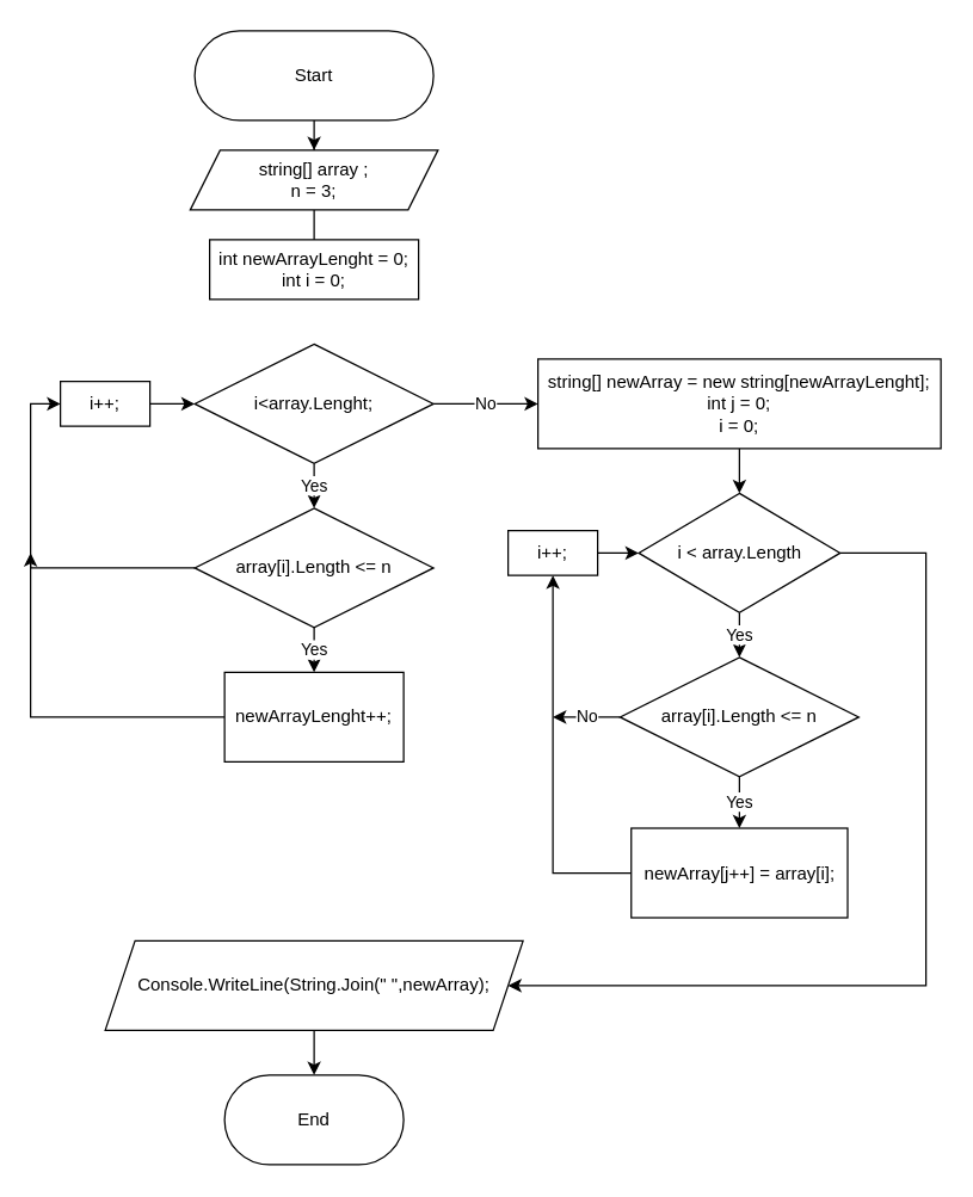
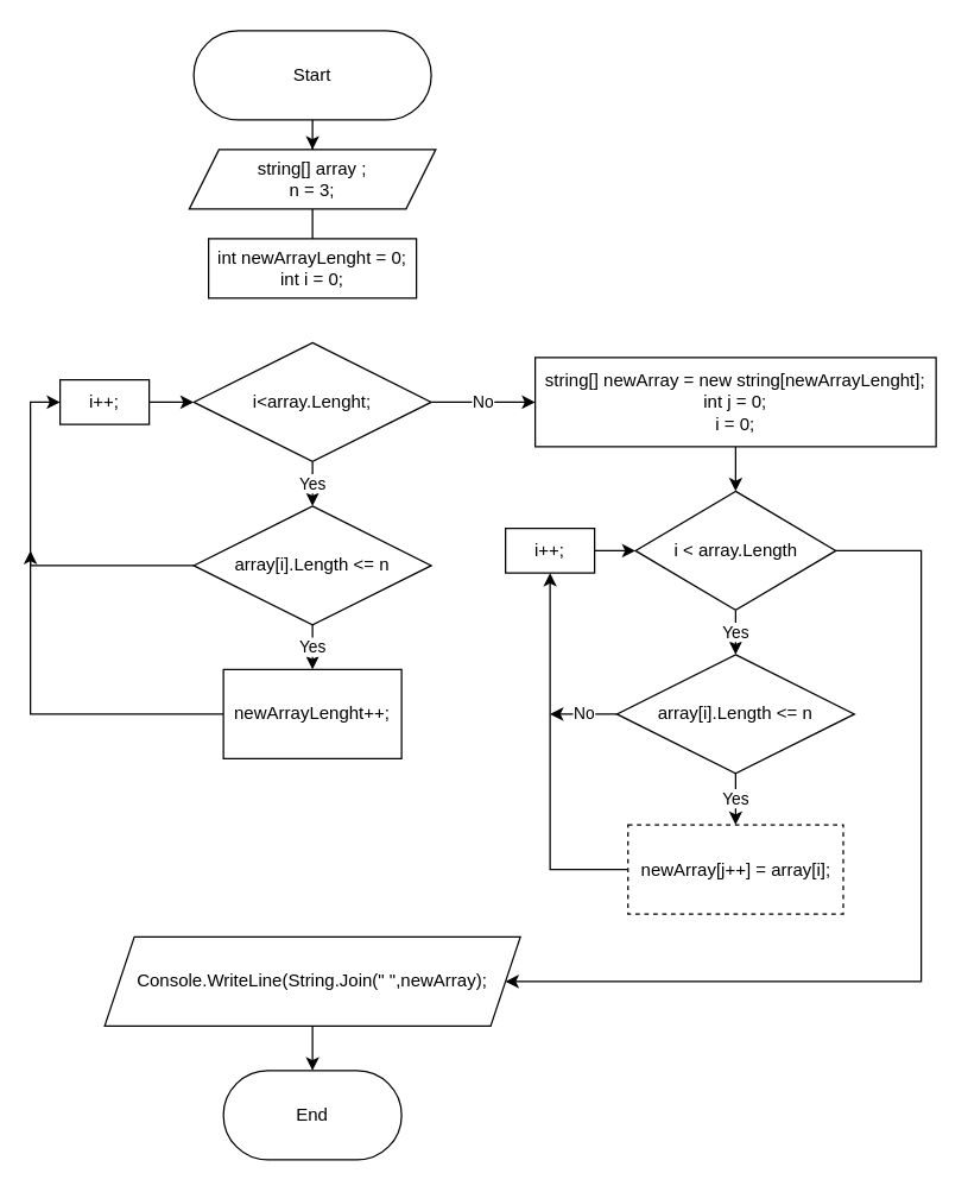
  <mxCell id="0" />
  <mxCell id="1" parent="0" />
  <mxCell id="2" value="" style="edgeStyle=orthogonalEdgeStyle;rounded=0;orthogonalLoop=1;jettySize=auto;html=1;endArrow=none;" edge="1" parent="1" source="3" target="9"><mxGeometry relative="1" as="geometry" /></mxCell>
  <mxCell id="3" value="string[] array ;&lt;br&gt;n = 3;" style="shape=parallelogram;perimeter=parallelogramPerimeter;whiteSpace=wrap;html=1;fixedSize=1;" vertex="1" parent="1"><mxGeometry x="127" y="100" width="166" height="40" as="geometry" /></mxCell>
  <mxCell id="4" value="" style="edgeStyle=orthogonalEdgeStyle;rounded=0;orthogonalLoop=1;jettySize=auto;html=1;" edge="1" parent="1" source="5" target="3"><mxGeometry relative="1" as="geometry" /></mxCell>
  <mxCell id="5" value="Start" style="rounded=1;whiteSpace=wrap;html=1;arcSize=50;" vertex="1" parent="1"><mxGeometry x="130" y="20" width="160" height="60" as="geometry" /></mxCell>
  <mxCell id="6" value="Yes" style="edgeStyle=orthogonalEdgeStyle;rounded=0;orthogonalLoop=1;jettySize=auto;html=1;entryX=0.5;entryY=0;entryDx=0;entryDy=0;" edge="1" parent="1" source="8" target="12"><mxGeometry relative="1" as="geometry"><mxPoint x="210" y="330" as="targetPoint" /><Array as="points"><mxPoint x="210" y="320" /><mxPoint x="210" y="320" /></Array></mxGeometry></mxCell>
  <mxCell id="7" value="No" style="edgeStyle=orthogonalEdgeStyle;rounded=0;orthogonalLoop=1;jettySize=auto;html=1;" edge="1" parent="1" source="8" target="18"><mxGeometry relative="1" as="geometry" /></mxCell>
  <mxCell id="8" value="i&amp;lt;array.Lenght;" style="rhombus;whiteSpace=wrap;html=1;" vertex="1" parent="1"><mxGeometry x="130" y="230" width="160" height="80" as="geometry" /></mxCell>
  <mxCell id="9" value="int newArrayLenght = 0;&lt;br&gt;int i = 0;" style="rounded=0;whiteSpace=wrap;html=1;" vertex="1" parent="1"><mxGeometry x="140" y="160" width="140" height="40" as="geometry" /></mxCell>
  <mxCell id="10" value="Yes" style="edgeStyle=orthogonalEdgeStyle;rounded=0;orthogonalLoop=1;jettySize=auto;html=1;" edge="1" parent="1" source="12" target="14"><mxGeometry relative="1" as="geometry" /></mxCell>
  <mxCell id="11" style="edgeStyle=orthogonalEdgeStyle;rounded=0;orthogonalLoop=1;jettySize=auto;html=1;" edge="1" parent="1" source="12"><mxGeometry relative="1" as="geometry"><mxPoint x="20" y="370" as="targetPoint" /><Array as="points"><mxPoint x="20" y="380" /></Array></mxGeometry></mxCell>
  <mxCell id="12" value="array[i].Length &amp;lt;= n" style="rhombus;whiteSpace=wrap;html=1;" vertex="1" parent="1"><mxGeometry x="130" y="340" width="160" height="80" as="geometry" /></mxCell>
  <mxCell id="13" style="edgeStyle=orthogonalEdgeStyle;rounded=0;orthogonalLoop=1;jettySize=auto;html=1;entryX=0;entryY=0.5;entryDx=0;entryDy=0;" edge="1" parent="1" source="14" target="16"><mxGeometry relative="1" as="geometry"><mxPoint x="110" y="370" as="targetPoint" /></mxGeometry></mxCell>
  <mxCell id="14" value="newArrayLenght++;" style="whiteSpace=wrap;html=1;" vertex="1" parent="1"><mxGeometry x="150" y="450" width="120" height="60" as="geometry" /></mxCell>
  <mxCell id="15" value="" style="edgeStyle=orthogonalEdgeStyle;rounded=0;orthogonalLoop=1;jettySize=auto;html=1;" edge="1" parent="1" source="16" target="8"><mxGeometry relative="1" as="geometry" /></mxCell>
  <mxCell id="16" value="i++;" style="rounded=0;whiteSpace=wrap;html=1;" vertex="1" parent="1"><mxGeometry x="40" y="255" width="60" height="30" as="geometry" /></mxCell>
  <mxCell id="17" value="" style="edgeStyle=orthogonalEdgeStyle;rounded=0;orthogonalLoop=1;jettySize=auto;html=1;" edge="1" parent="1" source="18" target="21"><mxGeometry relative="1" as="geometry" /></mxCell>
  <mxCell id="18" value="string[] newArray = new string[newArrayLenght];&lt;br&gt;int j = 0;&lt;br&gt;i = 0;" style="rounded=0;whiteSpace=wrap;html=1;" vertex="1" parent="1"><mxGeometry x="360" y="240" width="270" height="60" as="geometry" /></mxCell>
  <mxCell id="19" value="Yes" style="edgeStyle=orthogonalEdgeStyle;rounded=0;orthogonalLoop=1;jettySize=auto;html=1;" edge="1" parent="1" source="21" target="24"><mxGeometry relative="1" as="geometry" /></mxCell>
  <mxCell id="20" style="edgeStyle=orthogonalEdgeStyle;rounded=0;orthogonalLoop=1;jettySize=auto;html=1;entryX=1;entryY=0.5;entryDx=0;entryDy=0;" edge="1" parent="1" source="21" target="28"><mxGeometry relative="1" as="geometry"><mxPoint x="460" y="710" as="targetPoint" /><Array as="points"><mxPoint x="620" y="370" /><mxPoint x="620" y="660" /></Array></mxGeometry></mxCell>
  <mxCell id="21" value="i &amp;lt; array.Length" style="rhombus;whiteSpace=wrap;html=1;rounded=0;" vertex="1" parent="1"><mxGeometry x="427.5" y="330" width="135" height="80" as="geometry" /></mxCell>
  <mxCell id="22" value="Yes" style="edgeStyle=orthogonalEdgeStyle;rounded=0;orthogonalLoop=1;jettySize=auto;html=1;" edge="1" parent="1" source="24" target="26"><mxGeometry relative="1" as="geometry" /></mxCell>
  <mxCell id="23" value="No" style="edgeStyle=orthogonalEdgeStyle;rounded=0;orthogonalLoop=1;jettySize=auto;html=1;" edge="1" parent="1" source="24"><mxGeometry relative="1" as="geometry"><mxPoint x="370" y="480" as="targetPoint" /></mxGeometry></mxCell>
  <mxCell id="24" value="array[i].Length &amp;lt;= n" style="rhombus;whiteSpace=wrap;html=1;" vertex="1" parent="1"><mxGeometry x="415" y="440" width="160" height="80" as="geometry" /></mxCell>
  <mxCell id="25" style="edgeStyle=orthogonalEdgeStyle;rounded=0;orthogonalLoop=1;jettySize=auto;html=1;entryX=0.5;entryY=1;entryDx=0;entryDy=0;" edge="1" parent="1" source="26" target="31"><mxGeometry relative="1" as="geometry"><mxPoint x="360" y="420" as="targetPoint" /><Array as="points"><mxPoint x="370" y="585" /><mxPoint x="370" y="385" /></Array></mxGeometry></mxCell>
- <mxCell id="26" value="newArray[j++] = array[i];" style="whiteSpace=wrap;html=1;" vertex="1" parent="1"><mxGeometry x="422.5" y="554.5" width="145" height="60" as="geometry" /></mxCell>
+ <mxCell id="26" value="newArray[j++] = array[i];" style="whiteSpace=wrap;html=1;dashed=1;" vertex="1" parent="1"><mxGeometry x="422.5" y="554.5" width="145" height="60" as="geometry" /></mxCell>
  <mxCell id="27" value="" style="edgeStyle=orthogonalEdgeStyle;rounded=0;orthogonalLoop=1;jettySize=auto;html=1;" edge="1" parent="1" source="28" target="29"><mxGeometry relative="1" as="geometry" /></mxCell>
  <mxCell id="28" value="Console.WriteLine(String.Join(&quot; &quot;,newArray);" style="shape=parallelogram;perimeter=parallelogramPerimeter;whiteSpace=wrap;html=1;fixedSize=1;" vertex="1" parent="1"><mxGeometry x="70" y="630" width="280" height="60" as="geometry" /></mxCell>
  <mxCell id="29" value="End" style="rounded=1;whiteSpace=wrap;html=1;arcSize=50;" vertex="1" parent="1"><mxGeometry x="150" y="720" width="120" height="60" as="geometry" /></mxCell>
  <mxCell id="30" value="" style="edgeStyle=orthogonalEdgeStyle;rounded=0;orthogonalLoop=1;jettySize=auto;html=1;" edge="1" parent="1" source="31" target="21"><mxGeometry relative="1" as="geometry" /></mxCell>
  <mxCell id="31" value="i++;" style="rounded=0;whiteSpace=wrap;html=1;" vertex="1" parent="1"><mxGeometry x="340" y="355" width="60" height="30" as="geometry" /></mxCell>
